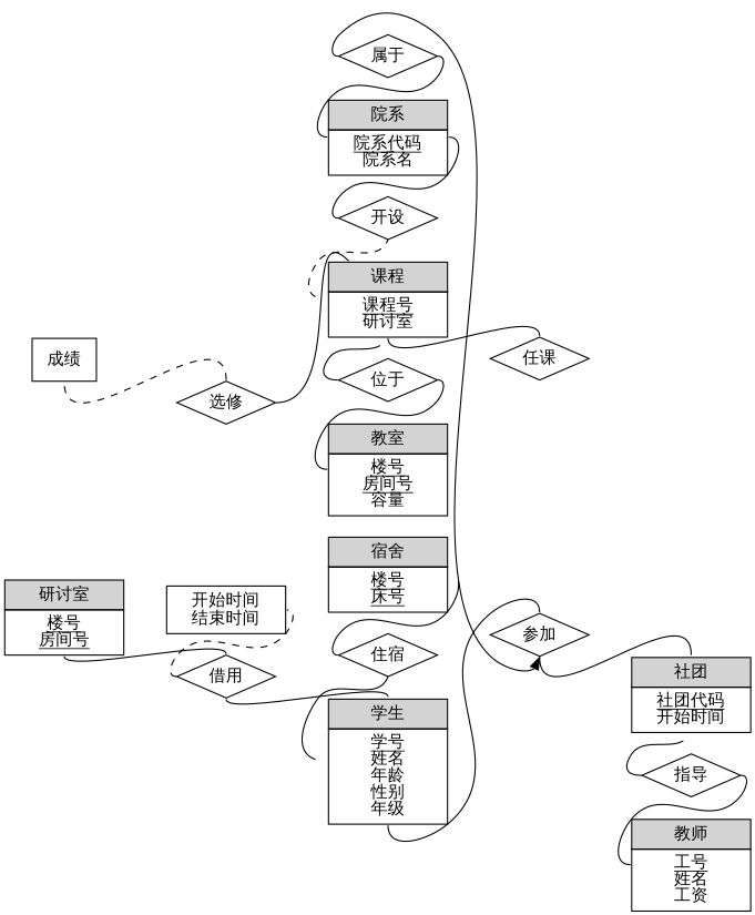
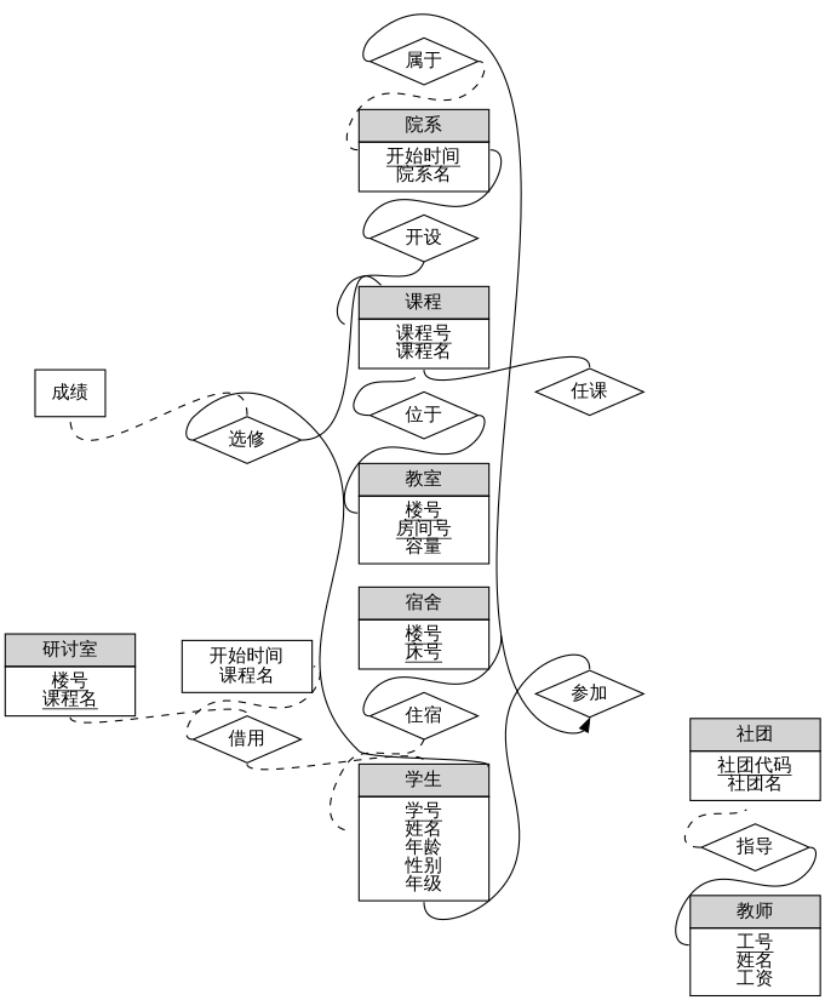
  digraph {
    fontname="JetBrains Mono"
    rankdir=LR
    node [fontname="JetBrains Mono" shape=none]
    edge [dir=none fontname="JetBrains Mono" headport=w tailport=s]
-   n1 [label=<     <table border="0" cellborder="1" cellspacing="0" cellpadding="4" width="100px">         <tr><td width="100" bgcolor="lightgrey">研讨室</td></tr>         <tr><td width="100"><u>楼号<br/>房间号</u></td></tr>     </table>> margin=0]
+   n1 [label=<     <table border="0" cellborder="1" cellspacing="0" cellpadding="4" width="100px">         <tr><td width="100" bgcolor="lightgrey">研讨室</td></tr>         <tr><td width="100"><u>楼号<br/>课程名</u></td></tr>     </table>> margin=0]
    n2 [label="成绩" shape=box]
-   n3 [label=<     <table border="0" cellborder="1" cellspacing="0" cellpadding="4" width="100px">         <tr><td width="100">开始时间<br/>结束时间</td></tr>     </table>> margin=0]
+   n3 [label=<     <table border="0" cellborder="1" cellspacing="0" cellpadding="4" width="100px">         <tr><td width="100">开始时间<br/>课程名</td></tr>     </table>> margin=0]
    n4 [label="借用" shape=diamond]
    n5 [label="选修" shape=diamond]
    n6 [label=<     <table border="0" cellborder="1" cellspacing="0" cellpadding="4" width="100px">         <tr><td width="100" bgcolor="lightgrey">宿舍</td></tr>         <tr><td width="100"><u>楼号<br/>床号</u></td></tr>     </table>> margin=0]
    n7 [label="住宿" shape=diamond]
    n8 [label=<     <table border="0" cellborder="1" cellspacing="0" cellpadding="4" width="100px">         <tr><td width="100" bgcolor="lightgrey">学生</td></tr>         <tr><td width="100"><u>学号</u><br/>姓名<br/>年龄<br/>性别<br/>年级</td></tr>     </table>> margin=0]
    n9 [label="属于" shape=diamond]
-   n10 [label=<     <table border="0" cellborder="1" cellspacing="0" cellpadding="4" width="100px">         <tr><td width="100" bgcolor="lightgrey">院系</td></tr>         <tr><td width="100"><u>院系代码</u><br/>院系名</td></tr>     </table>> margin=0]
+   n10 [label=<     <table border="0" cellborder="1" cellspacing="0" cellpadding="4" width="100px">         <tr><td width="100" bgcolor="lightgrey">院系</td></tr>         <tr><td width="100"><u>开始时间</u><br/>院系名</td></tr>     </table>> margin=0]
    n11 [label="开设" shape=diamond]
-   n12 [label=<     <table border="0" cellborder="1" cellspacing="0" cellpadding="4" width="100px">         <tr><td width="100" bgcolor="lightgrey">课程</td></tr>         <tr><td width="100"><u>课程号</u><br/>研讨室</td></tr>     </table>> margin=0]
+   n12 [label=<     <table border="0" cellborder="1" cellspacing="0" cellpadding="4" width="100px">         <tr><td width="100" bgcolor="lightgrey">课程</td></tr>         <tr><td width="100"><u>课程号</u><br/>课程名</td></tr>     </table>> margin=0]
    n13 [label="位于" shape=diamond]
    n14 [label=<     <table border="0" cellborder="1" cellspacing="0" cellpadding="4" width="100px">         <tr><td width="100" bgcolor="lightgrey">教室</td></tr>         <tr><td width="100"><u>楼号<br/>房间号</u><br/>容量</td></tr>     </table>> margin=0]
    n15 [label="参加" shape=diamond]
    n16 [label="任课" shape=diamond]
-   n17 [label=<     <table border="0" cellborder="1" cellspacing="0" cellpadding="4" width="100px">         <tr><td width="100" bgcolor="lightgrey">社团</td></tr>         <tr><td width="100"><u>社团代码</u><br/>开始时间<br/></td></tr>     </table>> margin=0]
+   n17 [label=<     <table border="0" cellborder="1" cellspacing="0" cellpadding="4" width="100px">         <tr><td width="100" bgcolor="lightgrey">社团</td></tr>         <tr><td width="100"><u>社团代码</u><br/>社团名<br/></td></tr>     </table>> margin=0]
    n18 [label="指导" shape=diamond]
    n19 [label=<     <table border="0" cellborder="1" cellspacing="0" cellpadding="4" width="100px">         <tr><td width="100" bgcolor="lightgrey">教师</td></tr>         <tr><td width="100"><u>工号</u><br/>姓名<br/>工资</td></tr>     </table>> margin=0]
    subgraph sub_1 {
      rank=same
      n1
      n2
    }
    subgraph sub_2 {
      rank=same
      n3
      n4
      n5
    }
    subgraph sub_3 {
      rank=same
      n6
      n7
      n8
      n9
      n10
      n11
      n12
      n13
      n14
    }
    subgraph sub_4 {
      rank=same
      n15
      n16
    }
    subgraph sub_5 {
      rank=same
      n17
      n18
      n19
    }
-   n1 -> n4 [headport=n]
+   n1 -> n4 [headport=n style=dashed]
    n3 -> n4 [style=dashed tailport=e]
-   n4 -> n8 [headport=n]
+   n4 -> n8 [headport=n style=dashed]
    n5 -> n2 [headport=s style=dashed tailport=n]
    n5 -> n12 [headport=nw tailport=e]
    n6 -> n7 [dir=back tailport=e]
-   n7 -> n8 [dir=forward]
+   n7 -> n8 [dir=forward style=dashed]
+   n8 -> n5 [tailport=ne]
    n8 -> n15 [headport=n]
-   n9 -> n10 [tailport=e]
+   n9 -> n10 [tailport=e style=dashed]
    n10 -> n11 [tailport=e]
-   n11 -> n12 [dir=forward style=dashed]
+   n11 -> n12 [dir=forward]
    n12 -> n13 [dir=back]
    n12 -> n16 [headport=n]
    n13 -> n14 [tailport=e]
    n15 -> n9 [dir=back]
-   n15 -> n17 [headport=n]
-   n17 -> n18 [dir=back]
+   n17 -> n18 [dir=back style=dashed]
    n18 -> n19 [tailport=e]
  }
